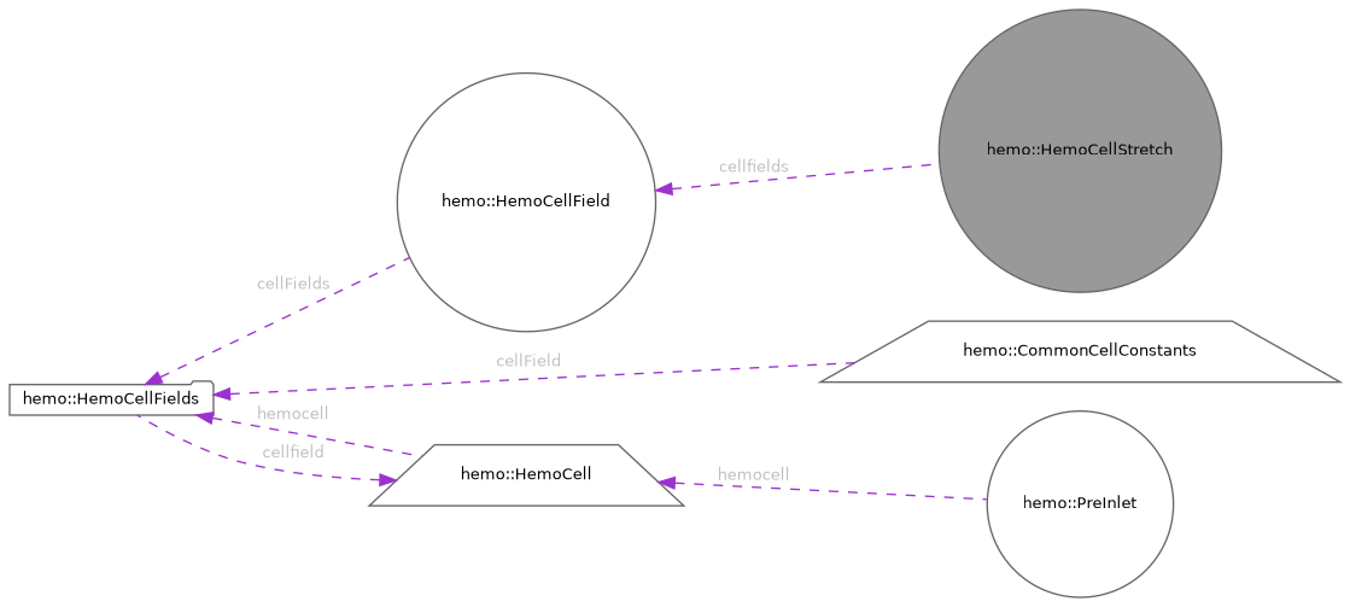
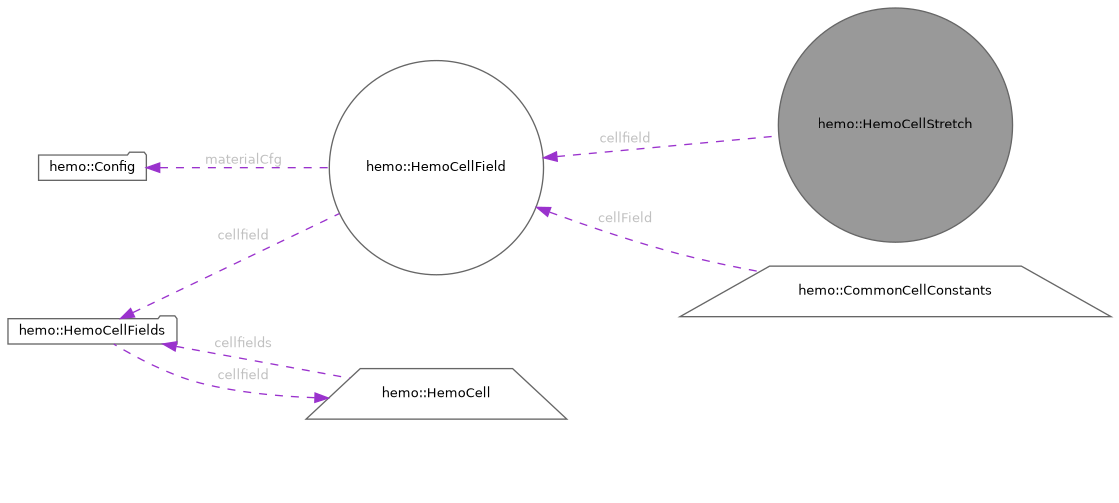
  digraph {
    rankdir=LR
    node [color=gray40 fillcolor=white fontname=Helvetica fontsize=10 shape=circle style=filled]
    edge [color=darkorchid3 dir=back fontcolor=grey fontname=Helvetica fontsize=10 labelfontname=Helvetica labelfontsize=10 style=dashed]
    n1 [fillcolor=grey60 fontcolor=black height=0.2 label="hemo::HemoCellStretch" width=0.4]
    n2 [height=0.2 label="hemo::HemoCellField" width=0.4]
    n3 [height=0.2 label="hemo::CommonCellConstants" shape=trapezium width=0.4]
    n4 [height=0.2 label="hemo::HemoCellFields" shape=folder width=0.4]
    n5 [height=0.2 label="hemo::HemoCell" shape=trapezium width=0.4]
-   n6 [height=0.2 label="hemo::PreInlet" width=0.4]
-   n2 -> n1 [label=" cellfields"]
-   n4 -> n3 [label=" cellField"]
-   n4 -> n2 [label=" cellFields"]
-   n4 -> n5 [label=" hemocell"]
+   n7 [height=0.2 label="hemo::Config" shape=folder width=0.4]
+   n2 -> n1 [label=" cellfield"]
+   n2 -> n3 [label=" cellField"]
+   n4 -> n2 [label=" cellfield"]
+   n4 -> n5 [label=" cellfields"]
    n5 -> n4 [label=" cellfield"]
-   n5 -> n6 [label=" hemocell"]
+   n7 -> n2 [label=" materialCfg"]
  }
